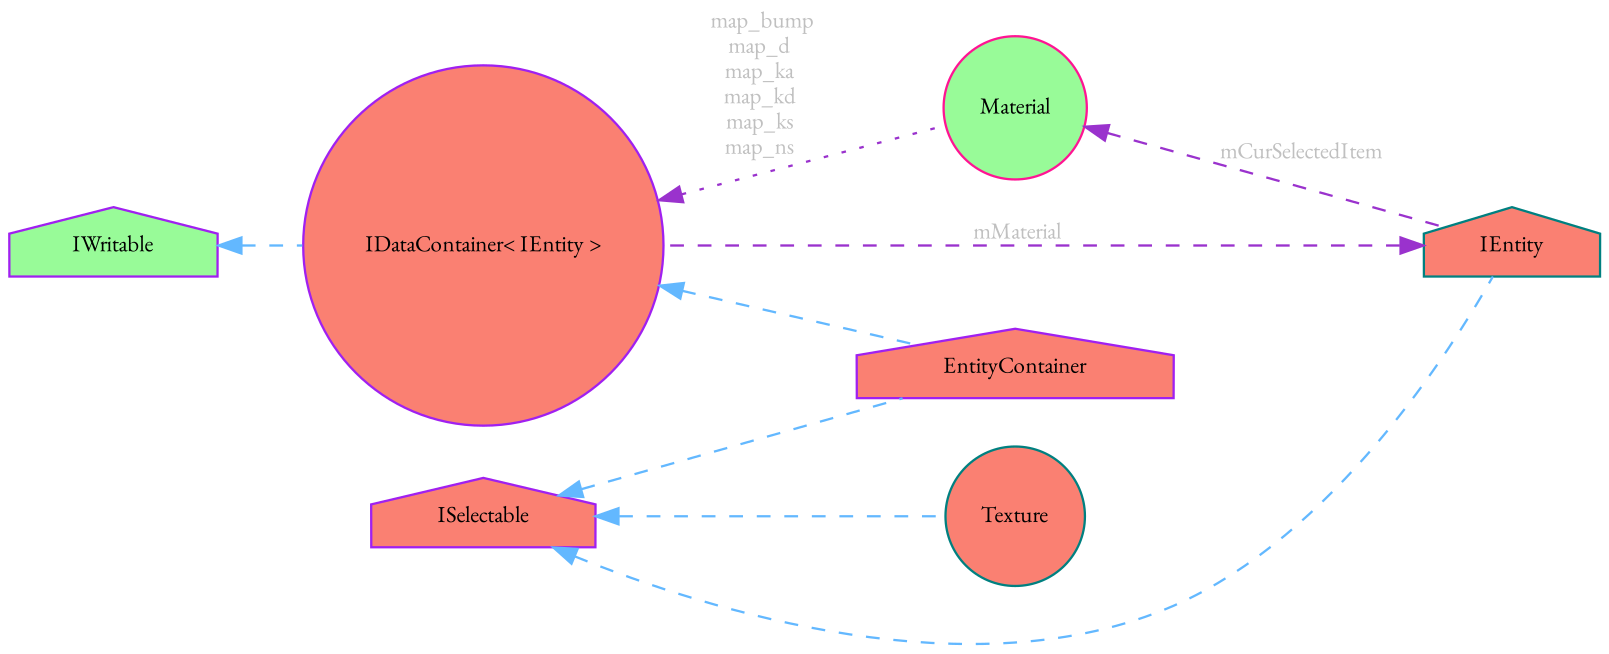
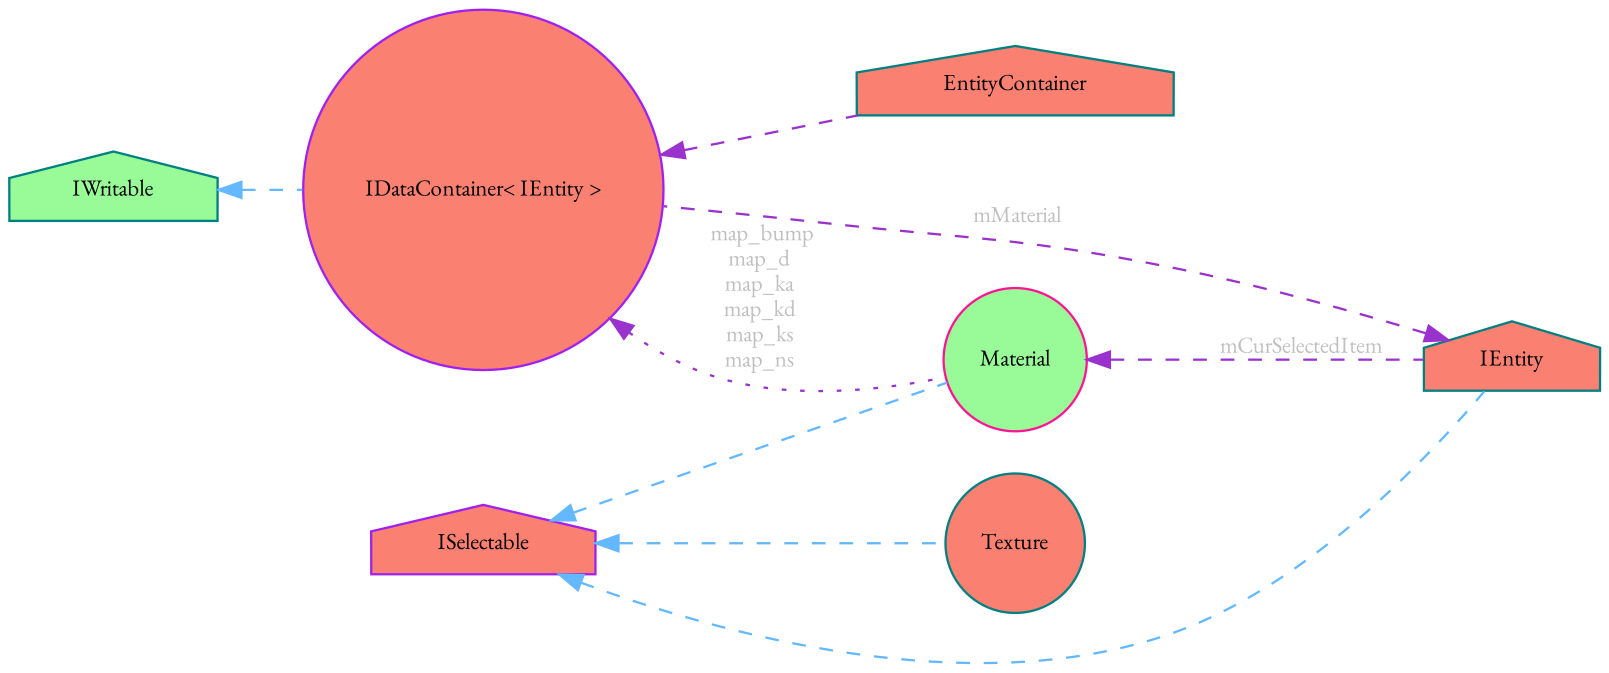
  digraph {
    fontname="EB Garamond"
    rankdir=LR
    node [color=purple fillcolor=salmon fontname="EB Garamond" fontsize=10 shape=house style=filled]
    edge [color=steelblue1 dir=back fontname="EB Garamond" fontsize=10 labelfontname=Helvetica labelfontsize=10 style=dashed]
-   n1 [fontcolor=black height=0.2 label=EntityContainer width=0.4]
+   n1 [color=teal fontcolor=black height=0.2 label=EntityContainer width=0.4]
    n2 [height=0.2 label="IDataContainer\< IEntity \>" shape=circle width=0.4]
    n3 [color=deeppink fillcolor=palegreen height=0.2 label=Material shape=circle width=0.4]
-   n4 [fillcolor=palegreen height=0.2 label=IWritable width=0.4]
+   n4 [color=teal fillcolor=palegreen height=0.2 label=IWritable width=0.4]
    n5 [color=teal height=0.2 label=IEntity width=0.4]
    n6 [height=0.2 label=ISelectable width=0.4]
    n7 [color=teal height=0.2 label=Texture shape=circle width=0.4]
-   n2 -> n1
+   n2 -> n1 [color=darkorchid3]
    n2 -> n3 [color=darkorchid3 fontcolor=grey label=" map_bump\nmap_d\nmap_ka\nmap_kd\nmap_ks\nmap_ns" style=dotted]
    n3 -> n5 [color=darkorchid3 fontcolor=grey label=" mCurSelectedItem"]
    n4 -> n2
    n5 -> n2 [color=darkorchid3 fontcolor=grey label=" mMaterial"]
-   n6 -> n1
+   n6 -> n3
    n6 -> n5
    n6 -> n7
  }
